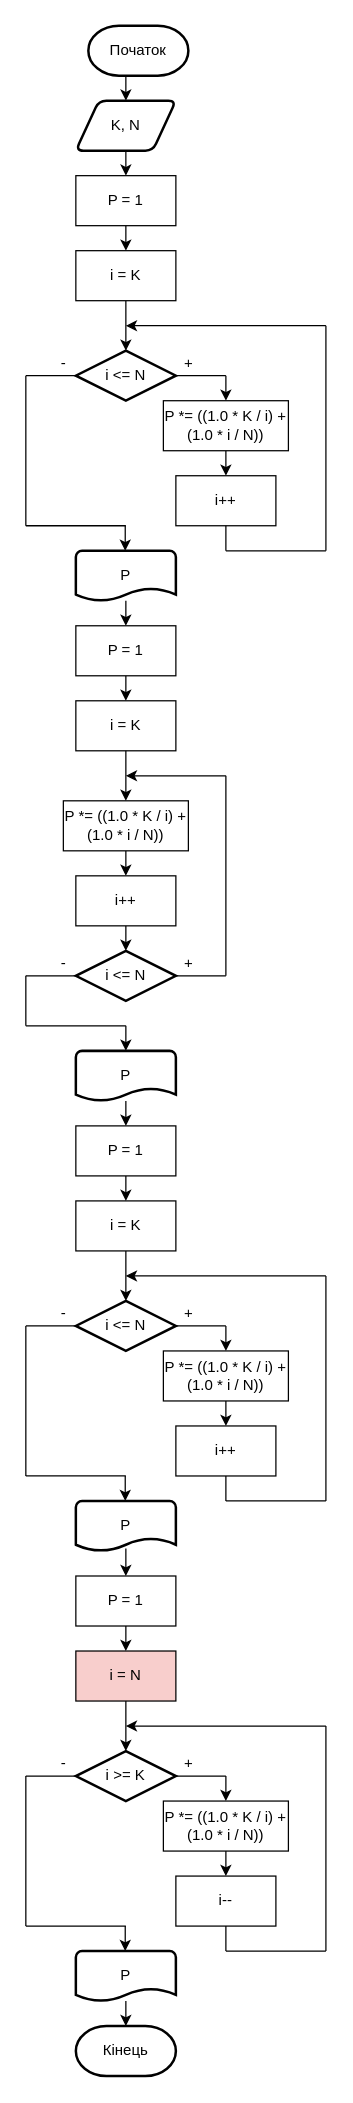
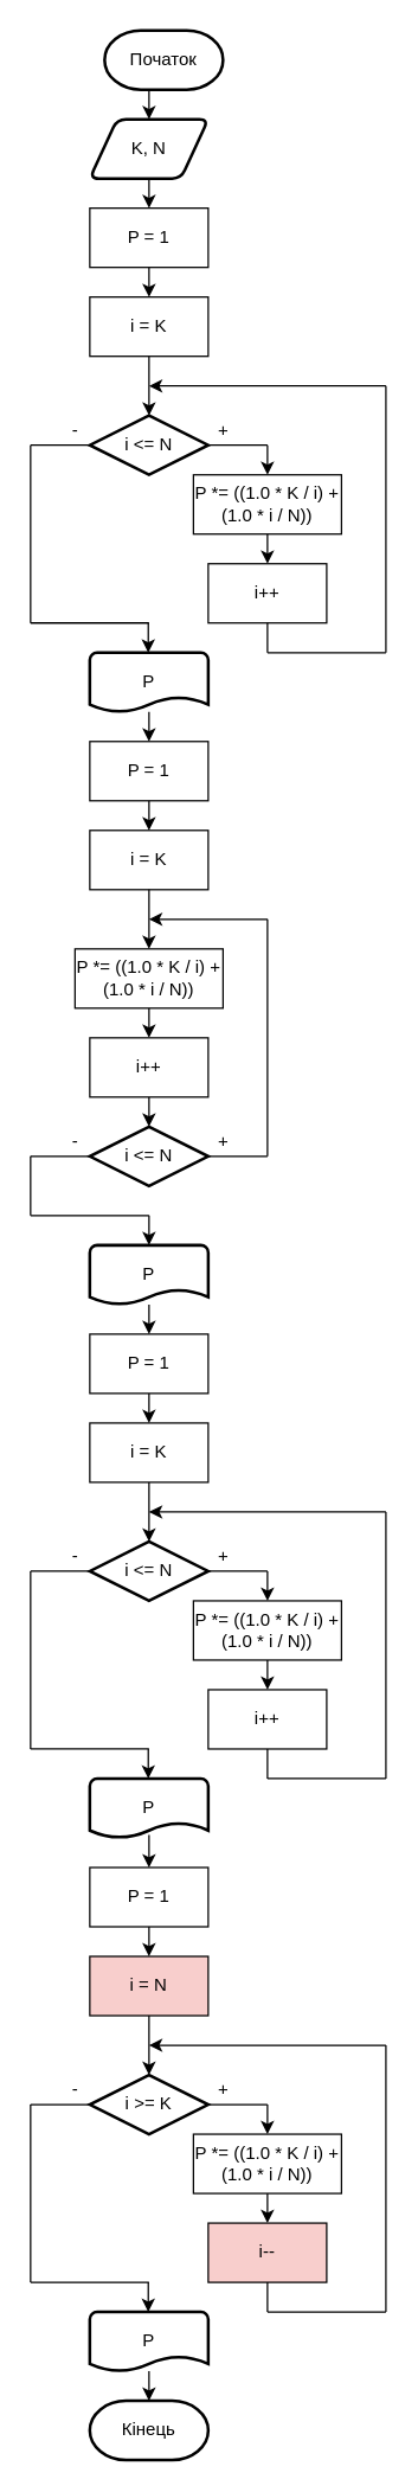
  <mxCell id="0" />
  <mxCell id="1" parent="0" />
  <mxCell id="2" style="edgeStyle=orthogonalEdgeStyle;rounded=0;orthogonalLoop=1;jettySize=auto;html=1;exitX=0.5;exitY=1;exitDx=0;exitDy=0;exitPerimeter=0;" edge="1" parent="1" source="3"><mxGeometry relative="1" as="geometry"><mxPoint x="100" y="80" as="targetPoint" /></mxGeometry></mxCell>
  <mxCell id="3" value="Початок" style="strokeWidth=2;html=1;shape=mxgraph.flowchart.terminator;whiteSpace=wrap;" vertex="1" parent="1"><mxGeometry x="70" y="20" width="80" height="40" as="geometry" /></mxCell>
  <mxCell id="4" style="edgeStyle=orthogonalEdgeStyle;rounded=0;orthogonalLoop=1;jettySize=auto;html=1;exitX=0.5;exitY=1;exitDx=0;exitDy=0;" edge="1" parent="1" source="5"><mxGeometry relative="1" as="geometry"><mxPoint x="100" y="140" as="targetPoint" /></mxGeometry></mxCell>
  <mxCell id="5" value="K, N" style="shape=parallelogram;html=1;strokeWidth=2;perimeter=parallelogramPerimeter;whiteSpace=wrap;rounded=1;arcSize=12;size=0.23;" vertex="1" parent="1"><mxGeometry x="60" y="80" width="80" height="40" as="geometry" /></mxCell>
  <mxCell id="6" style="edgeStyle=orthogonalEdgeStyle;rounded=0;orthogonalLoop=1;jettySize=auto;html=1;exitX=0.5;exitY=1;exitDx=0;exitDy=0;" edge="1" parent="1" source="7"><mxGeometry relative="1" as="geometry"><mxPoint x="100" y="200" as="targetPoint" /></mxGeometry></mxCell>
  <mxCell id="7" value="P = 1" style="rounded=0;whiteSpace=wrap;html=1;" vertex="1" parent="1"><mxGeometry x="60" y="140" width="80" height="40" as="geometry" /></mxCell>
  <mxCell id="8" style="edgeStyle=orthogonalEdgeStyle;rounded=0;orthogonalLoop=1;jettySize=auto;html=1;exitX=0.5;exitY=1;exitDx=0;exitDy=0;" edge="1" parent="1" source="9"><mxGeometry relative="1" as="geometry"><mxPoint x="100" y="280" as="targetPoint" /></mxGeometry></mxCell>
  <mxCell id="9" value="i = K" style="rounded=0;whiteSpace=wrap;html=1;" vertex="1" parent="1"><mxGeometry x="60" y="200" width="80" height="40" as="geometry" /></mxCell>
  <mxCell id="10" value="i &amp;lt;= N" style="strokeWidth=2;html=1;shape=mxgraph.flowchart.decision;whiteSpace=wrap;" vertex="1" parent="1"><mxGeometry x="60" y="280" width="80" height="40" as="geometry" /></mxCell>
  <mxCell id="11" value="" style="endArrow=none;html=1;rounded=0;entryX=0;entryY=0.5;entryDx=0;entryDy=0;entryPerimeter=0;" edge="1" parent="1" target="10"><mxGeometry width="50" height="50" relative="1" as="geometry"><mxPoint x="20" y="300" as="sourcePoint" /><mxPoint x="180" y="330" as="targetPoint" /></mxGeometry></mxCell>
  <mxCell id="12" value="" style="endArrow=none;html=1;rounded=0;entryX=1;entryY=0.5;entryDx=0;entryDy=0;entryPerimeter=0;" edge="1" parent="1" target="10"><mxGeometry width="50" height="50" relative="1" as="geometry"><mxPoint x="180" y="300" as="sourcePoint" /><mxPoint x="180" y="330" as="targetPoint" /></mxGeometry></mxCell>
  <mxCell id="13" value="" style="endArrow=classic;html=1;rounded=0;" edge="1" parent="1"><mxGeometry width="50" height="50" relative="1" as="geometry"><mxPoint x="180" y="300" as="sourcePoint" /><mxPoint x="180" y="320" as="targetPoint" /></mxGeometry></mxCell>
  <mxCell id="14" style="edgeStyle=orthogonalEdgeStyle;rounded=0;orthogonalLoop=1;jettySize=auto;html=1;exitX=0.5;exitY=1;exitDx=0;exitDy=0;" edge="1" parent="1" source="15"><mxGeometry relative="1" as="geometry"><mxPoint x="180" y="380" as="targetPoint" /></mxGeometry></mxCell>
  <mxCell id="15" value="P *= ((1.0 * K / i) + (1.0 * i / N))" style="rounded=0;whiteSpace=wrap;html=1;" vertex="1" parent="1"><mxGeometry x="130" y="320" width="100" height="40" as="geometry" /></mxCell>
  <mxCell id="16" value="i++" style="rounded=0;whiteSpace=wrap;html=1;" vertex="1" parent="1"><mxGeometry x="140" y="380" width="80" height="40" as="geometry" /></mxCell>
  <mxCell id="17" value="" style="endArrow=none;html=1;rounded=0;entryX=0.5;entryY=1;entryDx=0;entryDy=0;" edge="1" parent="1" target="16"><mxGeometry width="50" height="50" relative="1" as="geometry"><mxPoint x="180" y="440" as="sourcePoint" /><mxPoint x="180" y="430" as="targetPoint" /></mxGeometry></mxCell>
  <mxCell id="18" value="" style="endArrow=none;html=1;rounded=0;" edge="1" parent="1"><mxGeometry width="50" height="50" relative="1" as="geometry"><mxPoint x="260" y="440" as="sourcePoint" /><mxPoint x="180" y="440" as="targetPoint" /></mxGeometry></mxCell>
  <mxCell id="19" value="" style="endArrow=none;html=1;rounded=0;" edge="1" parent="1"><mxGeometry width="50" height="50" relative="1" as="geometry"><mxPoint x="260" y="260" as="sourcePoint" /><mxPoint x="260" y="440" as="targetPoint" /></mxGeometry></mxCell>
  <mxCell id="20" value="" style="endArrow=classic;html=1;rounded=0;" edge="1" parent="1"><mxGeometry width="50" height="50" relative="1" as="geometry"><mxPoint x="260" y="260" as="sourcePoint" /><mxPoint x="100" y="260" as="targetPoint" /></mxGeometry></mxCell>
  <mxCell id="21" value="" style="endArrow=none;html=1;rounded=0;" edge="1" parent="1"><mxGeometry width="50" height="50" relative="1" as="geometry"><mxPoint x="20" y="420" as="sourcePoint" /><mxPoint x="20" y="300" as="targetPoint" /></mxGeometry></mxCell>
  <mxCell id="22" value="" style="endArrow=none;html=1;rounded=0;" edge="1" parent="1"><mxGeometry width="50" height="50" relative="1" as="geometry"><mxPoint x="20" y="420" as="sourcePoint" /><mxPoint x="100" y="420" as="targetPoint" /></mxGeometry></mxCell>
  <mxCell id="23" value="" style="endArrow=classic;html=1;rounded=0;" edge="1" parent="1"><mxGeometry width="50" height="50" relative="1" as="geometry"><mxPoint x="99.5" y="420" as="sourcePoint" /><mxPoint x="99.5" y="440" as="targetPoint" /></mxGeometry></mxCell>
  <mxCell id="24" value="P" style="strokeWidth=2;html=1;shape=mxgraph.flowchart.document2;whiteSpace=wrap;size=0.25;" vertex="1" parent="1"><mxGeometry x="60" y="440" width="80" height="40" as="geometry" /></mxCell>
  <mxCell id="25" style="edgeStyle=orthogonalEdgeStyle;rounded=0;orthogonalLoop=1;jettySize=auto;html=1;exitX=0.5;exitY=1;exitDx=0;exitDy=0;entryX=0.5;entryY=0;entryDx=0;entryDy=0;" edge="1" parent="1" source="26" target="28"><mxGeometry relative="1" as="geometry" /></mxCell>
  <mxCell id="26" value="P = 1" style="rounded=0;whiteSpace=wrap;html=1;" vertex="1" parent="1"><mxGeometry x="60" y="500" width="80" height="40" as="geometry" /></mxCell>
  <mxCell id="27" value="" style="endArrow=classic;html=1;rounded=0;exitX=0.5;exitY=1;exitDx=0;exitDy=0;exitPerimeter=0;" edge="1" parent="1" source="24" target="26"><mxGeometry width="50" height="50" relative="1" as="geometry"><mxPoint x="130" y="580" as="sourcePoint" /><mxPoint x="180" y="530" as="targetPoint" /></mxGeometry></mxCell>
  <mxCell id="28" value="i = K" style="rounded=0;whiteSpace=wrap;html=1;" vertex="1" parent="1"><mxGeometry x="60" y="560" width="80" height="40" as="geometry" /></mxCell>
  <mxCell id="29" style="edgeStyle=orthogonalEdgeStyle;rounded=0;orthogonalLoop=1;jettySize=auto;html=1;exitX=0.5;exitY=1;exitDx=0;exitDy=0;" edge="1" parent="1" source="30"><mxGeometry relative="1" as="geometry"><mxPoint x="100" y="700" as="targetPoint" /></mxGeometry></mxCell>
  <mxCell id="30" value="P *= ((1.0 * K / i) + (1.0 * i / N))" style="rounded=0;whiteSpace=wrap;html=1;" vertex="1" parent="1"><mxGeometry x="50" y="640" width="100" height="40" as="geometry" /></mxCell>
  <mxCell id="31" style="edgeStyle=orthogonalEdgeStyle;rounded=0;orthogonalLoop=1;jettySize=auto;html=1;exitX=0.5;exitY=1;exitDx=0;exitDy=0;" edge="1" parent="1" source="32"><mxGeometry relative="1" as="geometry"><mxPoint x="100" y="760" as="targetPoint" /></mxGeometry></mxCell>
  <mxCell id="32" value="i++" style="rounded=0;whiteSpace=wrap;html=1;" vertex="1" parent="1"><mxGeometry x="60" y="700" width="80" height="40" as="geometry" /></mxCell>
  <mxCell id="33" value="i &amp;lt;= N" style="strokeWidth=2;html=1;shape=mxgraph.flowchart.decision;whiteSpace=wrap;" vertex="1" parent="1"><mxGeometry x="60" y="760" width="80" height="40" as="geometry" /></mxCell>
  <mxCell id="34" value="" style="endArrow=none;html=1;rounded=0;exitX=1;exitY=0.5;exitDx=0;exitDy=0;exitPerimeter=0;" edge="1" parent="1" source="33"><mxGeometry width="50" height="50" relative="1" as="geometry"><mxPoint x="130" y="680" as="sourcePoint" /><mxPoint x="180" y="780" as="targetPoint" /></mxGeometry></mxCell>
  <mxCell id="35" value="" style="endArrow=none;html=1;rounded=0;entryX=0;entryY=0.5;entryDx=0;entryDy=0;entryPerimeter=0;" edge="1" parent="1" target="33"><mxGeometry width="50" height="50" relative="1" as="geometry"><mxPoint x="20" y="780" as="sourcePoint" /><mxPoint x="180" y="830" as="targetPoint" /></mxGeometry></mxCell>
  <mxCell id="36" value="+" style="text;html=1;align=center;verticalAlign=middle;resizable=0;points=[];autosize=1;strokeColor=none;fillColor=none;" vertex="1" parent="1"><mxGeometry x="135" y="755" width="30" height="30" as="geometry" /></mxCell>
  <mxCell id="37" value="-" style="text;html=1;align=center;verticalAlign=middle;resizable=0;points=[];autosize=1;strokeColor=none;fillColor=none;" vertex="1" parent="1"><mxGeometry x="35" y="755" width="30" height="30" as="geometry" /></mxCell>
  <mxCell id="38" value="+" style="text;html=1;align=center;verticalAlign=middle;resizable=0;points=[];autosize=1;strokeColor=none;fillColor=none;" vertex="1" parent="1"><mxGeometry x="135" y="275" width="30" height="30" as="geometry" /></mxCell>
  <mxCell id="39" value="-" style="text;html=1;align=center;verticalAlign=middle;resizable=0;points=[];autosize=1;strokeColor=none;fillColor=none;" vertex="1" parent="1"><mxGeometry x="35" y="275" width="30" height="30" as="geometry" /></mxCell>
  <mxCell id="40" value="" style="endArrow=none;html=1;rounded=0;" edge="1" parent="1"><mxGeometry width="50" height="50" relative="1" as="geometry"><mxPoint x="180" y="780" as="sourcePoint" /><mxPoint x="180" y="620" as="targetPoint" /></mxGeometry></mxCell>
  <mxCell id="41" value="" style="endArrow=classic;html=1;rounded=0;" edge="1" parent="1"><mxGeometry width="50" height="50" relative="1" as="geometry"><mxPoint x="180" y="620" as="sourcePoint" /><mxPoint x="100" y="620" as="targetPoint" /></mxGeometry></mxCell>
  <mxCell id="42" value="" style="endArrow=classic;html=1;rounded=0;exitX=0.5;exitY=1;exitDx=0;exitDy=0;entryX=0.5;entryY=0;entryDx=0;entryDy=0;" edge="1" parent="1" source="28" target="30"><mxGeometry width="50" height="50" relative="1" as="geometry"><mxPoint x="130" y="680" as="sourcePoint" /><mxPoint x="180" y="630" as="targetPoint" /></mxGeometry></mxCell>
  <mxCell id="43" value="" style="endArrow=none;html=1;rounded=0;" edge="1" parent="1"><mxGeometry width="50" height="50" relative="1" as="geometry"><mxPoint x="20" y="820" as="sourcePoint" /><mxPoint x="20" y="780" as="targetPoint" /></mxGeometry></mxCell>
  <mxCell id="44" value="" style="endArrow=none;html=1;rounded=0;" edge="1" parent="1"><mxGeometry width="50" height="50" relative="1" as="geometry"><mxPoint x="20" y="820" as="sourcePoint" /><mxPoint x="100" y="820" as="targetPoint" /></mxGeometry></mxCell>
  <mxCell id="45" value="" style="endArrow=classic;html=1;rounded=0;" edge="1" parent="1"><mxGeometry width="50" height="50" relative="1" as="geometry"><mxPoint x="100" y="820" as="sourcePoint" /><mxPoint x="100" y="840" as="targetPoint" /></mxGeometry></mxCell>
  <mxCell id="46" value="P" style="strokeWidth=2;html=1;shape=mxgraph.flowchart.document2;whiteSpace=wrap;size=0.25;" vertex="1" parent="1"><mxGeometry x="60" y="840" width="80" height="40" as="geometry" /></mxCell>
  <mxCell id="47" value="" style="endArrow=classic;html=1;rounded=0;exitX=0.5;exitY=1;exitDx=0;exitDy=0;exitPerimeter=0;" edge="1" parent="1" source="46"><mxGeometry width="50" height="50" relative="1" as="geometry"><mxPoint x="130" y="1080" as="sourcePoint" /><mxPoint x="100" y="900" as="targetPoint" /></mxGeometry></mxCell>
  <mxCell id="48" style="edgeStyle=orthogonalEdgeStyle;rounded=0;orthogonalLoop=1;jettySize=auto;html=1;exitX=0.5;exitY=1;exitDx=0;exitDy=0;" edge="1" parent="1" source="49"><mxGeometry relative="1" as="geometry"><mxPoint x="100" y="960" as="targetPoint" /></mxGeometry></mxCell>
  <mxCell id="49" value="P = 1" style="rounded=0;whiteSpace=wrap;html=1;" vertex="1" parent="1"><mxGeometry x="60" y="900" width="80" height="40" as="geometry" /></mxCell>
  <mxCell id="50" style="edgeStyle=orthogonalEdgeStyle;rounded=0;orthogonalLoop=1;jettySize=auto;html=1;exitX=0.5;exitY=1;exitDx=0;exitDy=0;" edge="1" parent="1" source="51"><mxGeometry relative="1" as="geometry"><mxPoint x="100" y="1040" as="targetPoint" /></mxGeometry></mxCell>
  <mxCell id="51" value="i = K" style="rounded=0;whiteSpace=wrap;html=1;" vertex="1" parent="1"><mxGeometry x="60" y="960" width="80" height="40" as="geometry" /></mxCell>
  <mxCell id="52" value="i &amp;lt;= N" style="strokeWidth=2;html=1;shape=mxgraph.flowchart.decision;whiteSpace=wrap;" vertex="1" parent="1"><mxGeometry x="60" y="1040" width="80" height="40" as="geometry" /></mxCell>
  <mxCell id="53" value="" style="endArrow=none;html=1;rounded=0;entryX=0;entryY=0.5;entryDx=0;entryDy=0;entryPerimeter=0;" edge="1" parent="1" target="52"><mxGeometry width="50" height="50" relative="1" as="geometry"><mxPoint x="20" y="1060" as="sourcePoint" /><mxPoint x="180" y="1090" as="targetPoint" /></mxGeometry></mxCell>
  <mxCell id="54" value="" style="endArrow=none;html=1;rounded=0;entryX=1;entryY=0.5;entryDx=0;entryDy=0;entryPerimeter=0;" edge="1" parent="1" target="52"><mxGeometry width="50" height="50" relative="1" as="geometry"><mxPoint x="180" y="1060" as="sourcePoint" /><mxPoint x="180" y="1090" as="targetPoint" /></mxGeometry></mxCell>
  <mxCell id="55" value="" style="endArrow=classic;html=1;rounded=0;" edge="1" parent="1"><mxGeometry width="50" height="50" relative="1" as="geometry"><mxPoint x="180" y="1060" as="sourcePoint" /><mxPoint x="180" y="1080" as="targetPoint" /></mxGeometry></mxCell>
  <mxCell id="56" style="edgeStyle=orthogonalEdgeStyle;rounded=0;orthogonalLoop=1;jettySize=auto;html=1;exitX=0.5;exitY=1;exitDx=0;exitDy=0;" edge="1" parent="1" source="57"><mxGeometry relative="1" as="geometry"><mxPoint x="180" y="1140" as="targetPoint" /></mxGeometry></mxCell>
  <mxCell id="57" value="P *= ((1.0 * K / i) + (1.0 * i / N))" style="rounded=0;whiteSpace=wrap;html=1;" vertex="1" parent="1"><mxGeometry x="130" y="1080" width="100" height="40" as="geometry" /></mxCell>
  <mxCell id="58" value="i++" style="rounded=0;whiteSpace=wrap;html=1;" vertex="1" parent="1"><mxGeometry x="140" y="1140" width="80" height="40" as="geometry" /></mxCell>
  <mxCell id="59" value="" style="endArrow=none;html=1;rounded=0;entryX=0.5;entryY=1;entryDx=0;entryDy=0;" edge="1" parent="1" target="58"><mxGeometry width="50" height="50" relative="1" as="geometry"><mxPoint x="180" y="1200" as="sourcePoint" /><mxPoint x="180" y="1190" as="targetPoint" /></mxGeometry></mxCell>
  <mxCell id="60" value="" style="endArrow=none;html=1;rounded=0;" edge="1" parent="1"><mxGeometry width="50" height="50" relative="1" as="geometry"><mxPoint x="260" y="1200" as="sourcePoint" /><mxPoint x="180" y="1200" as="targetPoint" /></mxGeometry></mxCell>
  <mxCell id="61" value="" style="endArrow=none;html=1;rounded=0;" edge="1" parent="1"><mxGeometry width="50" height="50" relative="1" as="geometry"><mxPoint x="260" y="1020" as="sourcePoint" /><mxPoint x="260" y="1200" as="targetPoint" /></mxGeometry></mxCell>
  <mxCell id="62" value="" style="endArrow=classic;html=1;rounded=0;" edge="1" parent="1"><mxGeometry width="50" height="50" relative="1" as="geometry"><mxPoint x="260" y="1020" as="sourcePoint" /><mxPoint x="100" y="1020" as="targetPoint" /></mxGeometry></mxCell>
  <mxCell id="63" value="" style="endArrow=none;html=1;rounded=0;" edge="1" parent="1"><mxGeometry width="50" height="50" relative="1" as="geometry"><mxPoint x="20" y="1180" as="sourcePoint" /><mxPoint x="20" y="1060" as="targetPoint" /></mxGeometry></mxCell>
  <mxCell id="64" value="" style="endArrow=none;html=1;rounded=0;" edge="1" parent="1"><mxGeometry width="50" height="50" relative="1" as="geometry"><mxPoint x="20" y="1180" as="sourcePoint" /><mxPoint x="100" y="1180" as="targetPoint" /></mxGeometry></mxCell>
  <mxCell id="65" value="" style="endArrow=classic;html=1;rounded=0;" edge="1" parent="1"><mxGeometry width="50" height="50" relative="1" as="geometry"><mxPoint x="99.5" y="1180" as="sourcePoint" /><mxPoint x="99.5" y="1200" as="targetPoint" /></mxGeometry></mxCell>
  <mxCell id="66" value="P" style="strokeWidth=2;html=1;shape=mxgraph.flowchart.document2;whiteSpace=wrap;size=0.25;" vertex="1" parent="1"><mxGeometry x="60" y="1200" width="80" height="40" as="geometry" /></mxCell>
  <mxCell id="67" value="+" style="text;html=1;align=center;verticalAlign=middle;resizable=0;points=[];autosize=1;strokeColor=none;fillColor=none;" vertex="1" parent="1"><mxGeometry x="135" y="1035" width="30" height="30" as="geometry" /></mxCell>
  <mxCell id="68" value="-" style="text;html=1;align=center;verticalAlign=middle;resizable=0;points=[];autosize=1;strokeColor=none;fillColor=none;" vertex="1" parent="1"><mxGeometry x="35" y="1035" width="30" height="30" as="geometry" /></mxCell>
  <mxCell id="69" value="" style="endArrow=classic;html=1;rounded=0;exitX=0.5;exitY=0.95;exitDx=0;exitDy=0;exitPerimeter=0;" edge="1" parent="1" source="66"><mxGeometry width="50" height="50" relative="1" as="geometry"><mxPoint x="130" y="1280" as="sourcePoint" /><mxPoint x="100" y="1260" as="targetPoint" /></mxGeometry></mxCell>
  <mxCell id="70" style="edgeStyle=orthogonalEdgeStyle;rounded=0;orthogonalLoop=1;jettySize=auto;html=1;exitX=0.5;exitY=1;exitDx=0;exitDy=0;entryX=0.5;entryY=0;entryDx=0;entryDy=0;" edge="1" parent="1" source="71"><mxGeometry relative="1" as="geometry"><mxPoint x="100" y="1320" as="targetPoint" /></mxGeometry></mxCell>
  <mxCell id="71" value="P = 1" style="rounded=0;whiteSpace=wrap;html=1;" vertex="1" parent="1"><mxGeometry x="60" y="1260" width="80" height="40" as="geometry" /></mxCell>
  <mxCell id="72" style="edgeStyle=orthogonalEdgeStyle;rounded=0;orthogonalLoop=1;jettySize=auto;html=1;exitX=0.5;exitY=1;exitDx=0;exitDy=0;" edge="1" parent="1" source="73"><mxGeometry relative="1" as="geometry"><mxPoint x="100" y="1400" as="targetPoint" /></mxGeometry></mxCell>
  <mxCell id="73" value="i = N" style="rounded=0;whiteSpace=wrap;html=1;fillColor=#f8cecc;" vertex="1" parent="1"><mxGeometry x="60" y="1320" width="80" height="40" as="geometry" /></mxCell>
  <mxCell id="74" value="i &amp;gt;= K" style="strokeWidth=2;html=1;shape=mxgraph.flowchart.decision;whiteSpace=wrap;" vertex="1" parent="1"><mxGeometry x="60" y="1400" width="80" height="40" as="geometry" /></mxCell>
  <mxCell id="75" value="" style="endArrow=none;html=1;rounded=0;entryX=0;entryY=0.5;entryDx=0;entryDy=0;entryPerimeter=0;" edge="1" parent="1" target="74"><mxGeometry width="50" height="50" relative="1" as="geometry"><mxPoint x="20" y="1420" as="sourcePoint" /><mxPoint x="180" y="1450" as="targetPoint" /></mxGeometry></mxCell>
  <mxCell id="76" value="" style="endArrow=none;html=1;rounded=0;entryX=1;entryY=0.5;entryDx=0;entryDy=0;entryPerimeter=0;" edge="1" parent="1" target="74"><mxGeometry width="50" height="50" relative="1" as="geometry"><mxPoint x="180" y="1420" as="sourcePoint" /><mxPoint x="180" y="1450" as="targetPoint" /></mxGeometry></mxCell>
  <mxCell id="77" value="" style="endArrow=classic;html=1;rounded=0;" edge="1" parent="1"><mxGeometry width="50" height="50" relative="1" as="geometry"><mxPoint x="180" y="1420" as="sourcePoint" /><mxPoint x="180" y="1440" as="targetPoint" /></mxGeometry></mxCell>
  <mxCell id="78" style="edgeStyle=orthogonalEdgeStyle;rounded=0;orthogonalLoop=1;jettySize=auto;html=1;exitX=0.5;exitY=1;exitDx=0;exitDy=0;" edge="1" parent="1" source="79"><mxGeometry relative="1" as="geometry"><mxPoint x="180" y="1500" as="targetPoint" /></mxGeometry></mxCell>
  <mxCell id="79" value="P *= ((1.0 * K / i) + (1.0 * i / N))" style="rounded=0;whiteSpace=wrap;html=1;" vertex="1" parent="1"><mxGeometry x="130" y="1440" width="100" height="40" as="geometry" /></mxCell>
- <mxCell id="80" value="i--" style="rounded=0;whiteSpace=wrap;html=1;" vertex="1" parent="1"><mxGeometry x="140" y="1500" width="80" height="40" as="geometry" /></mxCell>
+ <mxCell id="80" value="i--" style="rounded=0;whiteSpace=wrap;html=1;fillColor=#f8cecc;" vertex="1" parent="1"><mxGeometry x="140" y="1500" width="80" height="40" as="geometry" /></mxCell>
  <mxCell id="81" value="" style="endArrow=none;html=1;rounded=0;entryX=0.5;entryY=1;entryDx=0;entryDy=0;" edge="1" parent="1" target="80"><mxGeometry width="50" height="50" relative="1" as="geometry"><mxPoint x="180" y="1560" as="sourcePoint" /><mxPoint x="180" y="1550" as="targetPoint" /></mxGeometry></mxCell>
  <mxCell id="82" value="" style="endArrow=none;html=1;rounded=0;" edge="1" parent="1"><mxGeometry width="50" height="50" relative="1" as="geometry"><mxPoint x="260" y="1560" as="sourcePoint" /><mxPoint x="180" y="1560" as="targetPoint" /></mxGeometry></mxCell>
  <mxCell id="83" value="" style="endArrow=none;html=1;rounded=0;" edge="1" parent="1"><mxGeometry width="50" height="50" relative="1" as="geometry"><mxPoint x="260" y="1380" as="sourcePoint" /><mxPoint x="260" y="1560" as="targetPoint" /></mxGeometry></mxCell>
  <mxCell id="84" value="" style="endArrow=classic;html=1;rounded=0;" edge="1" parent="1"><mxGeometry width="50" height="50" relative="1" as="geometry"><mxPoint x="260" y="1380" as="sourcePoint" /><mxPoint x="100" y="1380" as="targetPoint" /></mxGeometry></mxCell>
  <mxCell id="85" value="" style="endArrow=none;html=1;rounded=0;" edge="1" parent="1"><mxGeometry width="50" height="50" relative="1" as="geometry"><mxPoint x="20" y="1540" as="sourcePoint" /><mxPoint x="20" y="1420" as="targetPoint" /></mxGeometry></mxCell>
  <mxCell id="86" value="" style="endArrow=none;html=1;rounded=0;" edge="1" parent="1"><mxGeometry width="50" height="50" relative="1" as="geometry"><mxPoint x="20" y="1540" as="sourcePoint" /><mxPoint x="100" y="1540" as="targetPoint" /></mxGeometry></mxCell>
  <mxCell id="87" value="" style="endArrow=classic;html=1;rounded=0;" edge="1" parent="1"><mxGeometry width="50" height="50" relative="1" as="geometry"><mxPoint x="99.5" y="1540" as="sourcePoint" /><mxPoint x="99.5" y="1560" as="targetPoint" /></mxGeometry></mxCell>
  <mxCell id="88" value="P" style="strokeWidth=2;html=1;shape=mxgraph.flowchart.document2;whiteSpace=wrap;size=0.25;" vertex="1" parent="1"><mxGeometry x="60" y="1560" width="80" height="40" as="geometry" /></mxCell>
  <mxCell id="89" value="+" style="text;html=1;align=center;verticalAlign=middle;resizable=0;points=[];autosize=1;strokeColor=none;fillColor=none;" vertex="1" parent="1"><mxGeometry x="135" y="1395" width="30" height="30" as="geometry" /></mxCell>
  <mxCell id="90" value="-" style="text;html=1;align=center;verticalAlign=middle;resizable=0;points=[];autosize=1;strokeColor=none;fillColor=none;" vertex="1" parent="1"><mxGeometry x="35" y="1395" width="30" height="30" as="geometry" /></mxCell>
  <mxCell id="91" value="" style="endArrow=classic;html=1;rounded=0;exitX=0.5;exitY=1;exitDx=0;exitDy=0;exitPerimeter=0;" edge="1" parent="1" source="88"><mxGeometry width="50" height="50" relative="1" as="geometry"><mxPoint x="130" y="1780" as="sourcePoint" /><mxPoint x="100" y="1620" as="targetPoint" /></mxGeometry></mxCell>
  <mxCell id="92" value="Кінець" style="strokeWidth=2;html=1;shape=mxgraph.flowchart.terminator;whiteSpace=wrap;" vertex="1" parent="1"><mxGeometry x="60" y="1620" width="80" height="40" as="geometry" /></mxCell>
